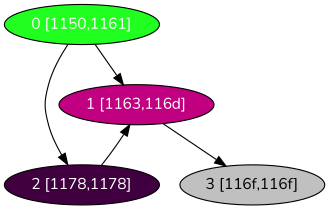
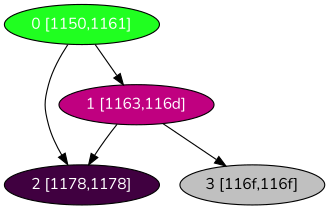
  digraph {
    fontname=Nunito
    node [fontcolor="#ffffff" shape=oval style=filled fontname=Nunito]
    edge [fontname=Nunito]
    n1 [fillcolor="#20FF20" label="0 [1150,1161]"]
    n2 [fillcolor="#C00080" label="1 [1163,116d]"]
    n3 [fillcolor="#400040" label="2 [1178,1178]"]
    n4 [fillcolor="#C0C0C0" fontcolor="#000000" label="3 [116f,116f]"]
    n1 -> n2
    n1 -> n3
-   n3 -> n2
+   n2 -> n3
    n2 -> n4
  }
